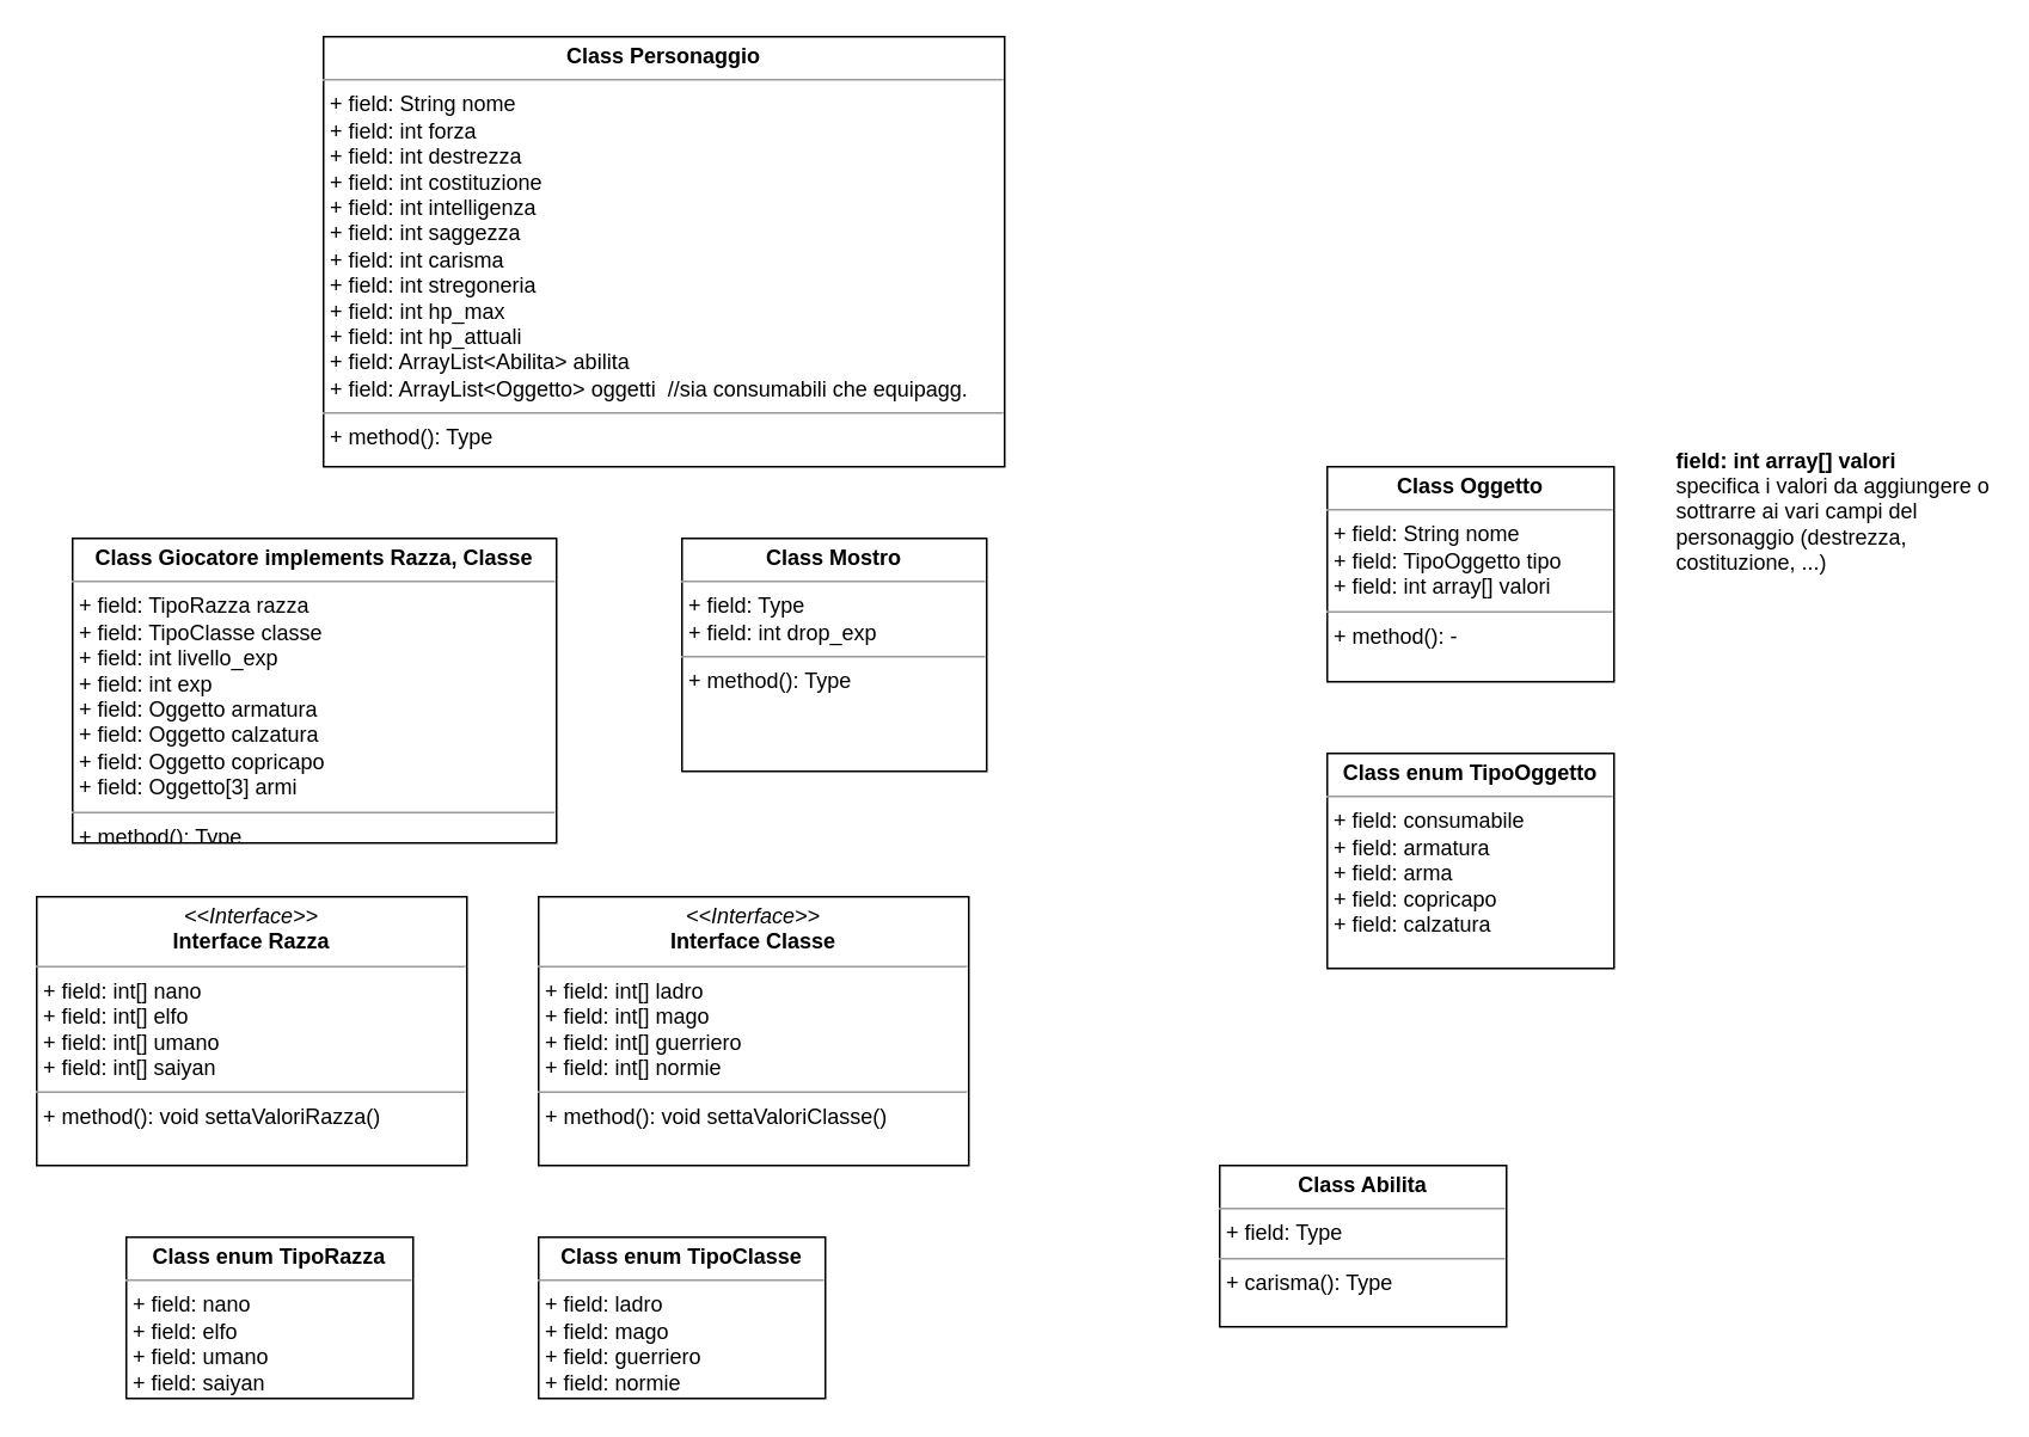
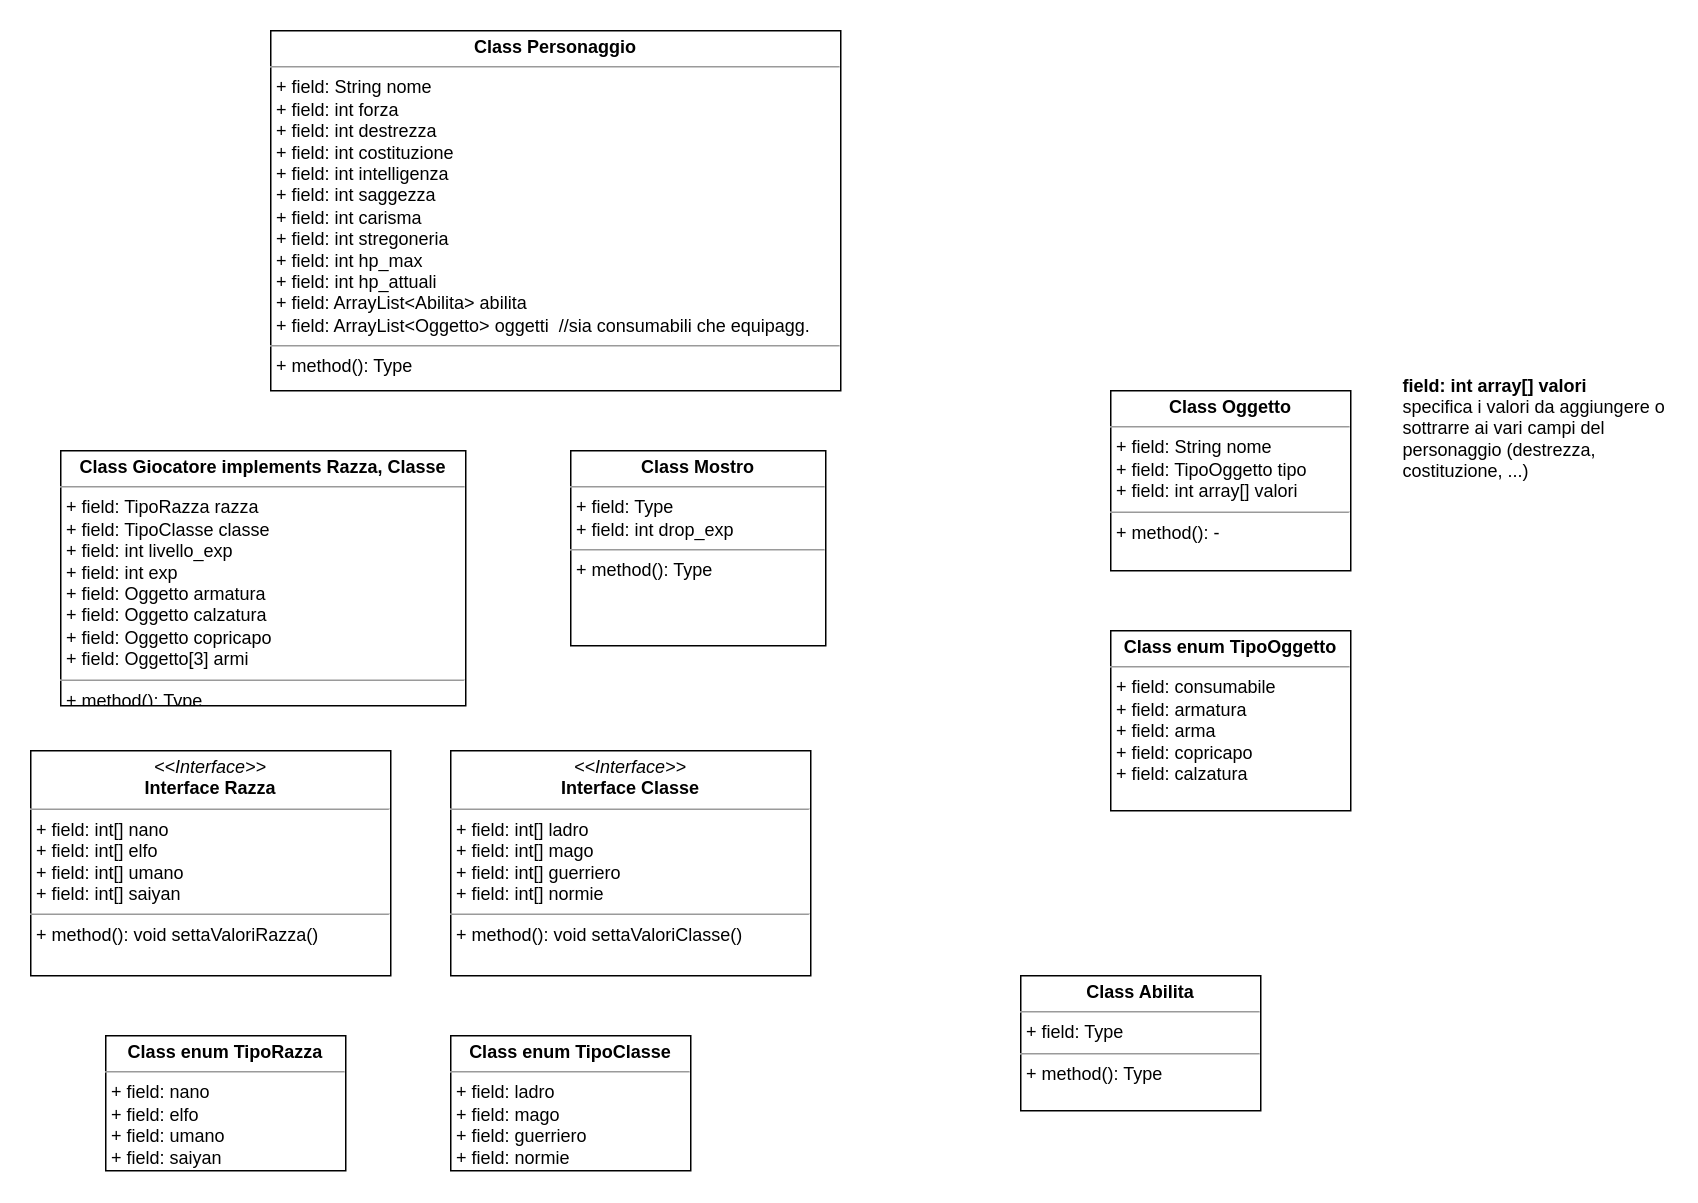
  <mxCell id="0" />
  <mxCell id="1" parent="0" />
  <mxCell id="2" value="&lt;p style=&quot;margin: 0px ; margin-top: 4px ; text-align: center&quot;&gt;&lt;b&gt;Class Personaggio&lt;/b&gt;&lt;/p&gt;&lt;hr size=&quot;1&quot;&gt;&lt;p style=&quot;margin: 0px ; margin-left: 4px&quot;&gt;+ field: String nome&lt;/p&gt;&lt;p style=&quot;margin: 0px ; margin-left: 4px&quot;&gt;+ field: int forza&lt;br&gt;&lt;/p&gt;&lt;p style=&quot;margin: 0px ; margin-left: 4px&quot;&gt;+ field: int destrezza&lt;br&gt;&lt;/p&gt;&lt;p style=&quot;margin: 0px ; margin-left: 4px&quot;&gt;+ field: int costituzione&lt;br&gt;&lt;/p&gt;&lt;p style=&quot;margin: 0px ; margin-left: 4px&quot;&gt;+ field: int intelligenza&lt;br&gt;&lt;/p&gt;&lt;p style=&quot;margin: 0px ; margin-left: 4px&quot;&gt;+ field: int saggezza&lt;br&gt;&lt;/p&gt;&lt;p style=&quot;margin: 0px ; margin-left: 4px&quot;&gt;+ field: int carisma&lt;br&gt;&lt;/p&gt;&lt;p style=&quot;margin: 0px ; margin-left: 4px&quot;&gt;+ field: int stregoneria&lt;/p&gt;&lt;p style=&quot;margin: 0px ; margin-left: 4px&quot;&gt;+ field: int hp_max&lt;br&gt;&lt;/p&gt;&lt;p style=&quot;margin: 0px ; margin-left: 4px&quot;&gt;+ field: int hp_attuali&lt;br&gt;&lt;/p&gt;&lt;p style=&quot;margin: 0px ; margin-left: 4px&quot;&gt;+ field: ArrayList&amp;lt;Abilita&amp;gt; abilita&lt;br&gt;&lt;/p&gt;&lt;p style=&quot;margin: 0px ; margin-left: 4px&quot;&gt;+ field: ArrayList&amp;lt;Oggetto&amp;gt; oggetti&amp;nbsp; //sia consumabili che equipagg.&lt;br&gt;&lt;/p&gt;&lt;hr size=&quot;1&quot;&gt;&lt;p style=&quot;margin: 0px ; margin-left: 4px&quot;&gt;+ method(): Type&lt;/p&gt;" style="verticalAlign=top;align=left;overflow=fill;fontSize=12;fontFamily=Helvetica;html=1;" vertex="1" parent="1"><mxGeometry x="180" y="20" width="380" height="240" as="geometry" /></mxCell>
  <mxCell id="3" value="&lt;p style=&quot;margin: 0px ; margin-top: 4px ; text-align: center&quot;&gt;&lt;b&gt;Class Giocatore implements Razza, Classe&lt;/b&gt;&lt;/p&gt;&lt;hr size=&quot;1&quot;&gt;&lt;p style=&quot;margin: 0px ; margin-left: 4px&quot;&gt;&lt;span&gt;+ field: TipoRazza razza&lt;/span&gt;&lt;br&gt;&lt;/p&gt;&lt;p style=&quot;margin: 0px ; margin-left: 4px&quot;&gt;+ field: TipoClasse classe&lt;span&gt;&lt;br&gt;&lt;/span&gt;&lt;/p&gt;&lt;p style=&quot;margin: 0px ; margin-left: 4px&quot;&gt;+ field: int livello_exp&lt;br&gt;&lt;/p&gt;&lt;p style=&quot;margin: 0px ; margin-left: 4px&quot;&gt;+ field: int exp&lt;br&gt;&lt;/p&gt;&lt;p style=&quot;margin: 0px ; margin-left: 4px&quot;&gt;+ field: Oggetto armatura&lt;br&gt;&lt;/p&gt;&lt;p style=&quot;margin: 0px ; margin-left: 4px&quot;&gt;+ field: Oggetto calzatura&lt;br&gt;&lt;/p&gt;&lt;p style=&quot;margin: 0px ; margin-left: 4px&quot;&gt;+ field: Oggetto copricapo&lt;br&gt;&lt;/p&gt;&lt;p style=&quot;margin: 0px ; margin-left: 4px&quot;&gt;+ field: Oggetto[3] armi&lt;br&gt;&lt;/p&gt;&lt;hr size=&quot;1&quot;&gt;&lt;p style=&quot;margin: 0px ; margin-left: 4px&quot;&gt;+ method(): Type&lt;/p&gt;" style="verticalAlign=top;align=left;overflow=fill;fontSize=12;fontFamily=Helvetica;html=1;" vertex="1" parent="1"><mxGeometry x="40" y="300" width="270" height="170" as="geometry" /></mxCell>
  <mxCell id="4" value="&lt;p style=&quot;margin: 0px ; margin-top: 4px ; text-align: center&quot;&gt;&lt;b&gt;Class Mostro&lt;/b&gt;&lt;/p&gt;&lt;hr size=&quot;1&quot;&gt;&lt;p style=&quot;margin: 0px ; margin-left: 4px&quot;&gt;+ field: Type&lt;br&gt;+ field: int drop_exp&lt;br&gt;&lt;/p&gt;&lt;hr size=&quot;1&quot;&gt;&lt;p style=&quot;margin: 0px ; margin-left: 4px&quot;&gt;+ method(): Type&lt;/p&gt;" style="verticalAlign=top;align=left;overflow=fill;fontSize=12;fontFamily=Helvetica;html=1;" vertex="1" parent="1"><mxGeometry x="380" y="300" width="170" height="130" as="geometry" /></mxCell>
  <mxCell id="5" value="&lt;p style=&quot;margin: 0px ; margin-top: 4px ; text-align: center&quot;&gt;&lt;i&gt;&amp;lt;&amp;lt;Interface&amp;gt;&amp;gt;&lt;/i&gt;&lt;br&gt;&lt;b&gt;Interface Razza&lt;/b&gt;&lt;/p&gt;&lt;hr size=&quot;1&quot;&gt;&lt;p style=&quot;margin: 0px ; margin-left: 4px&quot;&gt;+&amp;nbsp;&lt;span&gt;field: int[] nano&lt;br&gt;&lt;/span&gt;&lt;/p&gt;&lt;p style=&quot;margin: 0px ; margin-left: 4px&quot;&gt;+&amp;nbsp;field: int[] elfo&lt;span&gt;&lt;br&gt;&lt;/span&gt;&lt;/p&gt;&lt;p style=&quot;margin: 0px ; margin-left: 4px&quot;&gt;+&amp;nbsp;field: int[] umano&lt;br&gt;&lt;/p&gt;&lt;p style=&quot;margin: 0px ; margin-left: 4px&quot;&gt;+&amp;nbsp;field: int[] saiyan&lt;br&gt;&lt;/p&gt;&lt;hr size=&quot;1&quot;&gt;&lt;p style=&quot;margin: 0px ; margin-left: 4px&quot;&gt;+ method(): void settaValoriRazza()&lt;/p&gt;" style="verticalAlign=top;align=left;overflow=fill;fontSize=12;fontFamily=Helvetica;html=1;" vertex="1" parent="1"><mxGeometry x="20" y="500" width="240" height="150" as="geometry" /></mxCell>
  <mxCell id="6" value="&lt;p style=&quot;margin: 0px ; margin-top: 4px ; text-align: center&quot;&gt;&lt;i&gt;&amp;lt;&amp;lt;Interface&amp;gt;&amp;gt;&lt;/i&gt;&lt;br&gt;&lt;b&gt;Interface Classe&lt;/b&gt;&lt;/p&gt;&lt;hr size=&quot;1&quot;&gt;&lt;p style=&quot;margin: 0px ; margin-left: 4px&quot;&gt;+&amp;nbsp;&lt;span&gt;field: int[] ladro&lt;br&gt;&lt;/span&gt;&lt;/p&gt;&lt;p style=&quot;margin: 0px ; margin-left: 4px&quot;&gt;+&amp;nbsp;field: int[] mago&lt;span&gt;&lt;br&gt;&lt;/span&gt;&lt;/p&gt;&lt;p style=&quot;margin: 0px ; margin-left: 4px&quot;&gt;+&amp;nbsp;field: int[] guerriero&lt;br&gt;&lt;/p&gt;&lt;p style=&quot;margin: 0px ; margin-left: 4px&quot;&gt;+&amp;nbsp;field: int[] normie&lt;br&gt;&lt;/p&gt;&lt;hr size=&quot;1&quot;&gt;&lt;p style=&quot;margin: 0px ; margin-left: 4px&quot;&gt;+ method(): void settaValoriClasse()&lt;/p&gt;" style="verticalAlign=top;align=left;overflow=fill;fontSize=12;fontFamily=Helvetica;html=1;" vertex="1" parent="1"><mxGeometry x="300" y="500" width="240" height="150" as="geometry" /></mxCell>
  <mxCell id="7" value="&lt;p style=&quot;margin: 0px ; margin-top: 4px ; text-align: center&quot;&gt;&lt;b&gt;Class Oggetto&lt;/b&gt;&lt;/p&gt;&lt;hr size=&quot;1&quot;&gt;&lt;p style=&quot;margin: 0px ; margin-left: 4px&quot;&gt;+ field: String nome&lt;br&gt;+ field: TipoOggetto tipo&lt;br&gt;&lt;/p&gt;&lt;p style=&quot;margin: 0px ; margin-left: 4px&quot;&gt;+ field: int array[] valori&lt;br&gt;&lt;/p&gt;&lt;hr size=&quot;1&quot;&gt;&lt;p style=&quot;margin: 0px ; margin-left: 4px&quot;&gt;+ method(): -&lt;/p&gt;" style="verticalAlign=top;align=left;overflow=fill;fontSize=12;fontFamily=Helvetica;html=1;" vertex="1" parent="1"><mxGeometry x="740" y="260" width="160" height="120" as="geometry" /></mxCell>
  <mxCell id="8" value="&lt;p style=&quot;margin: 0px ; margin-top: 4px ; text-align: center&quot;&gt;&lt;b&gt;Class enum TipoOggetto&lt;/b&gt;&lt;/p&gt;&lt;hr size=&quot;1&quot;&gt;&lt;p style=&quot;margin: 0px ; margin-left: 4px&quot;&gt;+ field: consumabile&lt;br&gt;&lt;/p&gt;&lt;p style=&quot;margin: 0px ; margin-left: 4px&quot;&gt;+ field: armatura&lt;br&gt;&lt;/p&gt;&lt;p style=&quot;margin: 0px ; margin-left: 4px&quot;&gt;+ field: arma&lt;/p&gt;&lt;p style=&quot;margin: 0px ; margin-left: 4px&quot;&gt;+ field: copricapo&lt;br&gt;&lt;/p&gt;&lt;p style=&quot;margin: 0px ; margin-left: 4px&quot;&gt;+ field: calzatura&amp;nbsp;&lt;/p&gt;" style="verticalAlign=top;align=left;overflow=fill;fontSize=12;fontFamily=Helvetica;html=1;" vertex="1" parent="1"><mxGeometry x="740" y="420" width="160" height="120" as="geometry" /></mxCell>
  <mxCell id="9" value="&lt;b&gt;f&lt;/b&gt;&lt;span&gt;&lt;b&gt;ield: int array[] valori&lt;/b&gt;&lt;br&gt;specifica i valori da aggiungere o sottrarre ai vari campi del personaggio (destrezza, costituzione, ...)&lt;br&gt;&lt;/span&gt;" style="text;html=1;strokeColor=none;fillColor=none;align=left;verticalAlign=middle;whiteSpace=wrap;rounded=0;" vertex="1" parent="1"><mxGeometry x="933" y="240" width="177" height="90" as="geometry" /></mxCell>
  <mxCell id="10" value="&lt;p style=&quot;margin: 0px ; margin-top: 4px ; text-align: center&quot;&gt;&lt;b&gt;Class enum TipoRazza&lt;/b&gt;&lt;/p&gt;&lt;hr size=&quot;1&quot;&gt;&lt;p style=&quot;margin: 0px ; margin-left: 4px&quot;&gt;+ field: nano&lt;/p&gt;&lt;p style=&quot;margin: 0px ; margin-left: 4px&quot;&gt;+ field: elfo&lt;br&gt;&lt;/p&gt;&lt;p style=&quot;margin: 0px ; margin-left: 4px&quot;&gt;+ field: umano&lt;br&gt;&lt;/p&gt;&lt;p style=&quot;margin: 0px ; margin-left: 4px&quot;&gt;+ field: saiyan&lt;/p&gt;" style="verticalAlign=top;align=left;overflow=fill;fontSize=12;fontFamily=Helvetica;html=1;" vertex="1" parent="1"><mxGeometry x="70" y="690" width="160" height="90" as="geometry" /></mxCell>
  <mxCell id="11" value="&lt;p style=&quot;margin: 0px ; margin-top: 4px ; text-align: center&quot;&gt;&lt;b&gt;Class enum TipoClasse&lt;/b&gt;&lt;/p&gt;&lt;hr size=&quot;1&quot;&gt;&lt;p style=&quot;margin: 0px ; margin-left: 4px&quot;&gt;+ field: ladro&lt;/p&gt;&lt;p style=&quot;margin: 0px ; margin-left: 4px&quot;&gt;+ field: mago&lt;br&gt;&lt;/p&gt;&lt;p style=&quot;margin: 0px ; margin-left: 4px&quot;&gt;+ field: guerriero&lt;br&gt;&lt;/p&gt;&lt;p style=&quot;margin: 0px ; margin-left: 4px&quot;&gt;+ field: normie&lt;/p&gt;" style="verticalAlign=top;align=left;overflow=fill;fontSize=12;fontFamily=Helvetica;html=1;" vertex="1" parent="1"><mxGeometry x="300" y="690" width="160" height="90" as="geometry" /></mxCell>
- <mxCell id="12" value="&lt;p style=&quot;margin: 0px ; margin-top: 4px ; text-align: center&quot;&gt;&lt;b&gt;Class Abilita&lt;/b&gt;&lt;/p&gt;&lt;hr size=&quot;1&quot;&gt;&lt;p style=&quot;margin: 0px ; margin-left: 4px&quot;&gt;+ field: Type&lt;/p&gt;&lt;hr size=&quot;1&quot;&gt;&lt;p style=&quot;margin: 0px ; margin-left: 4px&quot;&gt;+ carisma(): Type&lt;/p&gt;" style="verticalAlign=top;align=left;overflow=fill;fontSize=12;fontFamily=Helvetica;html=1;" vertex="1" parent="1"><mxGeometry x="680" y="650" width="160" height="90" as="geometry" /></mxCell>
+ <mxCell id="12" value="&lt;p style=&quot;margin: 0px ; margin-top: 4px ; text-align: center&quot;&gt;&lt;b&gt;Class Abilita&lt;/b&gt;&lt;/p&gt;&lt;hr size=&quot;1&quot;&gt;&lt;p style=&quot;margin: 0px ; margin-left: 4px&quot;&gt;+ field: Type&lt;/p&gt;&lt;hr size=&quot;1&quot;&gt;&lt;p style=&quot;margin: 0px ; margin-left: 4px&quot;&gt;+ method(): Type&lt;/p&gt;" style="verticalAlign=top;align=left;overflow=fill;fontSize=12;fontFamily=Helvetica;html=1;" vertex="1" parent="1"><mxGeometry x="680" y="650" width="160" height="90" as="geometry" /></mxCell>
